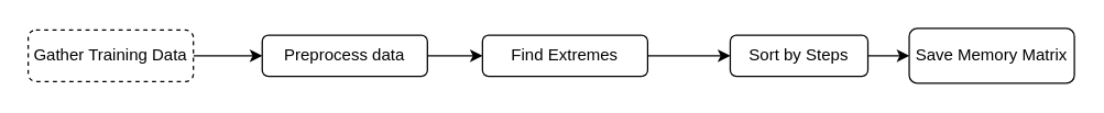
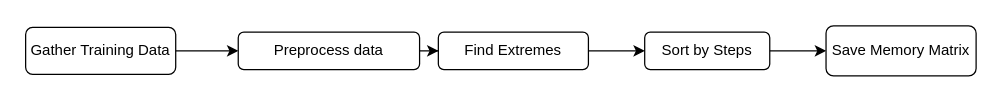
  <mxCell id="0" />
  <mxCell id="1" parent="0" />
  <mxCell id="2" style="edgeStyle=orthogonalEdgeStyle;rounded=0;orthogonalLoop=1;jettySize=auto;html=1;exitX=1;exitY=0.5;exitDx=0;exitDy=0;entryX=0;entryY=0.5;entryDx=0;entryDy=0;" parent="1" source="3" target="5" edge="1"><mxGeometry relative="1" as="geometry" /></mxCell>
- <mxCell id="3" value="Gather Training Data" style="rounded=1;whiteSpace=wrap;html=1;fontSize=12;glass=0;strokeWidth=1;shadow=0;dashed=1;" parent="1" vertex="1"><mxGeometry x="20" y="21.25" width="120" height="37.5" as="geometry" /></mxCell>
+ <mxCell id="3" value="Gather Training Data" style="rounded=1;whiteSpace=wrap;html=1;fontSize=12;glass=0;strokeWidth=1;shadow=0;" parent="1" vertex="1"><mxGeometry x="20" y="21.25" width="120" height="37.5" as="geometry" /></mxCell>
  <mxCell id="4" style="edgeStyle=orthogonalEdgeStyle;rounded=0;orthogonalLoop=1;jettySize=auto;html=1;exitX=1;exitY=0.5;exitDx=0;exitDy=0;" parent="1" source="5" target="9" edge="1"><mxGeometry relative="1" as="geometry" /></mxCell>
- <mxCell id="5" value="Preprocess data" style="rounded=1;whiteSpace=wrap;html=1;" parent="1" vertex="1"><mxGeometry x="190" y="25" width="120" height="30" as="geometry" /></mxCell>
+ <mxCell id="5" value="Preprocess data" style="rounded=1;whiteSpace=wrap;html=1;" parent="1" vertex="1"><mxGeometry x="190" y="25" width="145" height="30" as="geometry" /></mxCell>
  <mxCell id="6" style="edgeStyle=orthogonalEdgeStyle;rounded=0;orthogonalLoop=1;jettySize=auto;html=1;exitX=1;exitY=0.5;exitDx=0;exitDy=0;entryX=0;entryY=0.5;entryDx=0;entryDy=0;" parent="1" source="7" target="10" edge="1"><mxGeometry relative="1" as="geometry" /></mxCell>
- <mxCell id="7" value="Sort by Steps" style="rounded=1;whiteSpace=wrap;html=1;" parent="1" vertex="1"><mxGeometry x="530" y="25" width="100" height="30" as="geometry" /></mxCell>
+ <mxCell id="7" value="Sort by Steps" style="rounded=1;whiteSpace=wrap;html=1;" parent="1" vertex="1"><mxGeometry x="515" y="25" width="100" height="30" as="geometry" /></mxCell>
  <mxCell id="8" style="edgeStyle=orthogonalEdgeStyle;rounded=0;orthogonalLoop=1;jettySize=auto;html=1;exitX=1;exitY=0.5;exitDx=0;exitDy=0;entryX=0;entryY=0.5;entryDx=0;entryDy=0;" parent="1" source="9" target="7" edge="1"><mxGeometry relative="1" as="geometry" /></mxCell>
  <mxCell id="9" value="Find Extremes" style="rounded=1;whiteSpace=wrap;html=1;" parent="1" vertex="1"><mxGeometry x="350" y="25" width="120" height="30" as="geometry" /></mxCell>
  <mxCell id="10" value="Save Memory Matrix" style="rounded=1;whiteSpace=wrap;html=1;" parent="1" vertex="1"><mxGeometry x="660" y="20" width="120" height="40" as="geometry" /></mxCell>
